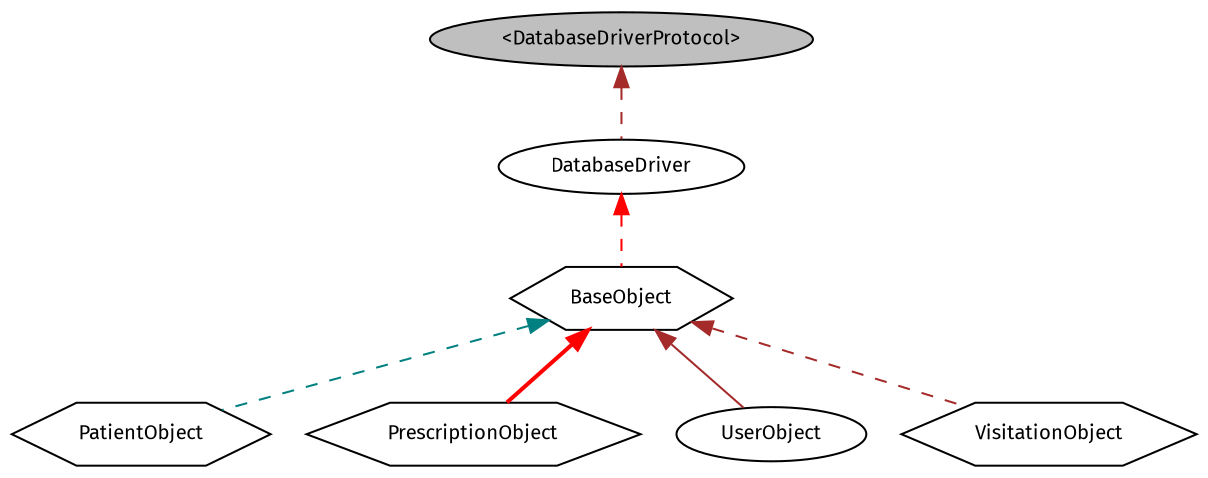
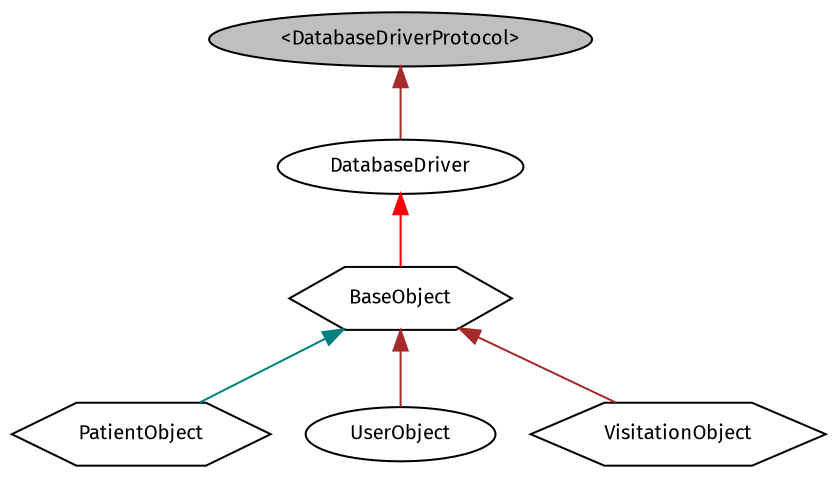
  digraph {
    fontname="Fira Sans"
    node [color=black fillcolor=white fontname="Fira Sans" fontsize=10 shape=hexagon style=filled]
    edge [color=brown dir=back fontname="Fira Sans" fontsize=10 labelfontname=Helvetica labelfontsize=10 style=solid]
    n1 [fillcolor=grey75 fontcolor=black height=0.2 label="\<DatabaseDriverProtocol\>" shape=ellipse width=0.4]
    n2 [height=0.2 label=DatabaseDriver shape=ellipse width=0.4]
    n3 [height=0.2 label=BaseObject width=0.4]
    n4 [height=0.2 label=PatientObject width=0.4]
-   n5 [height=0.2 label=PrescriptionObject width=0.4]
    n6 [height=0.2 label=UserObject shape=ellipse width=0.4]
    n7 [height=0.2 label=VisitationObject width=0.4]
-   n1 -> n2 [style=dashed]
-   n2 -> n3 [color=red style=dashed]
-   n3 -> n4 [color=teal style=dashed]
-   n3 -> n5 [color=red style=bold]
+   n1 -> n2
+   n2 -> n3 [color=red]
+   n3 -> n4 [color=teal]
    n3 -> n6
-   n3 -> n7 [style=dashed]
+   n3 -> n7
  }
